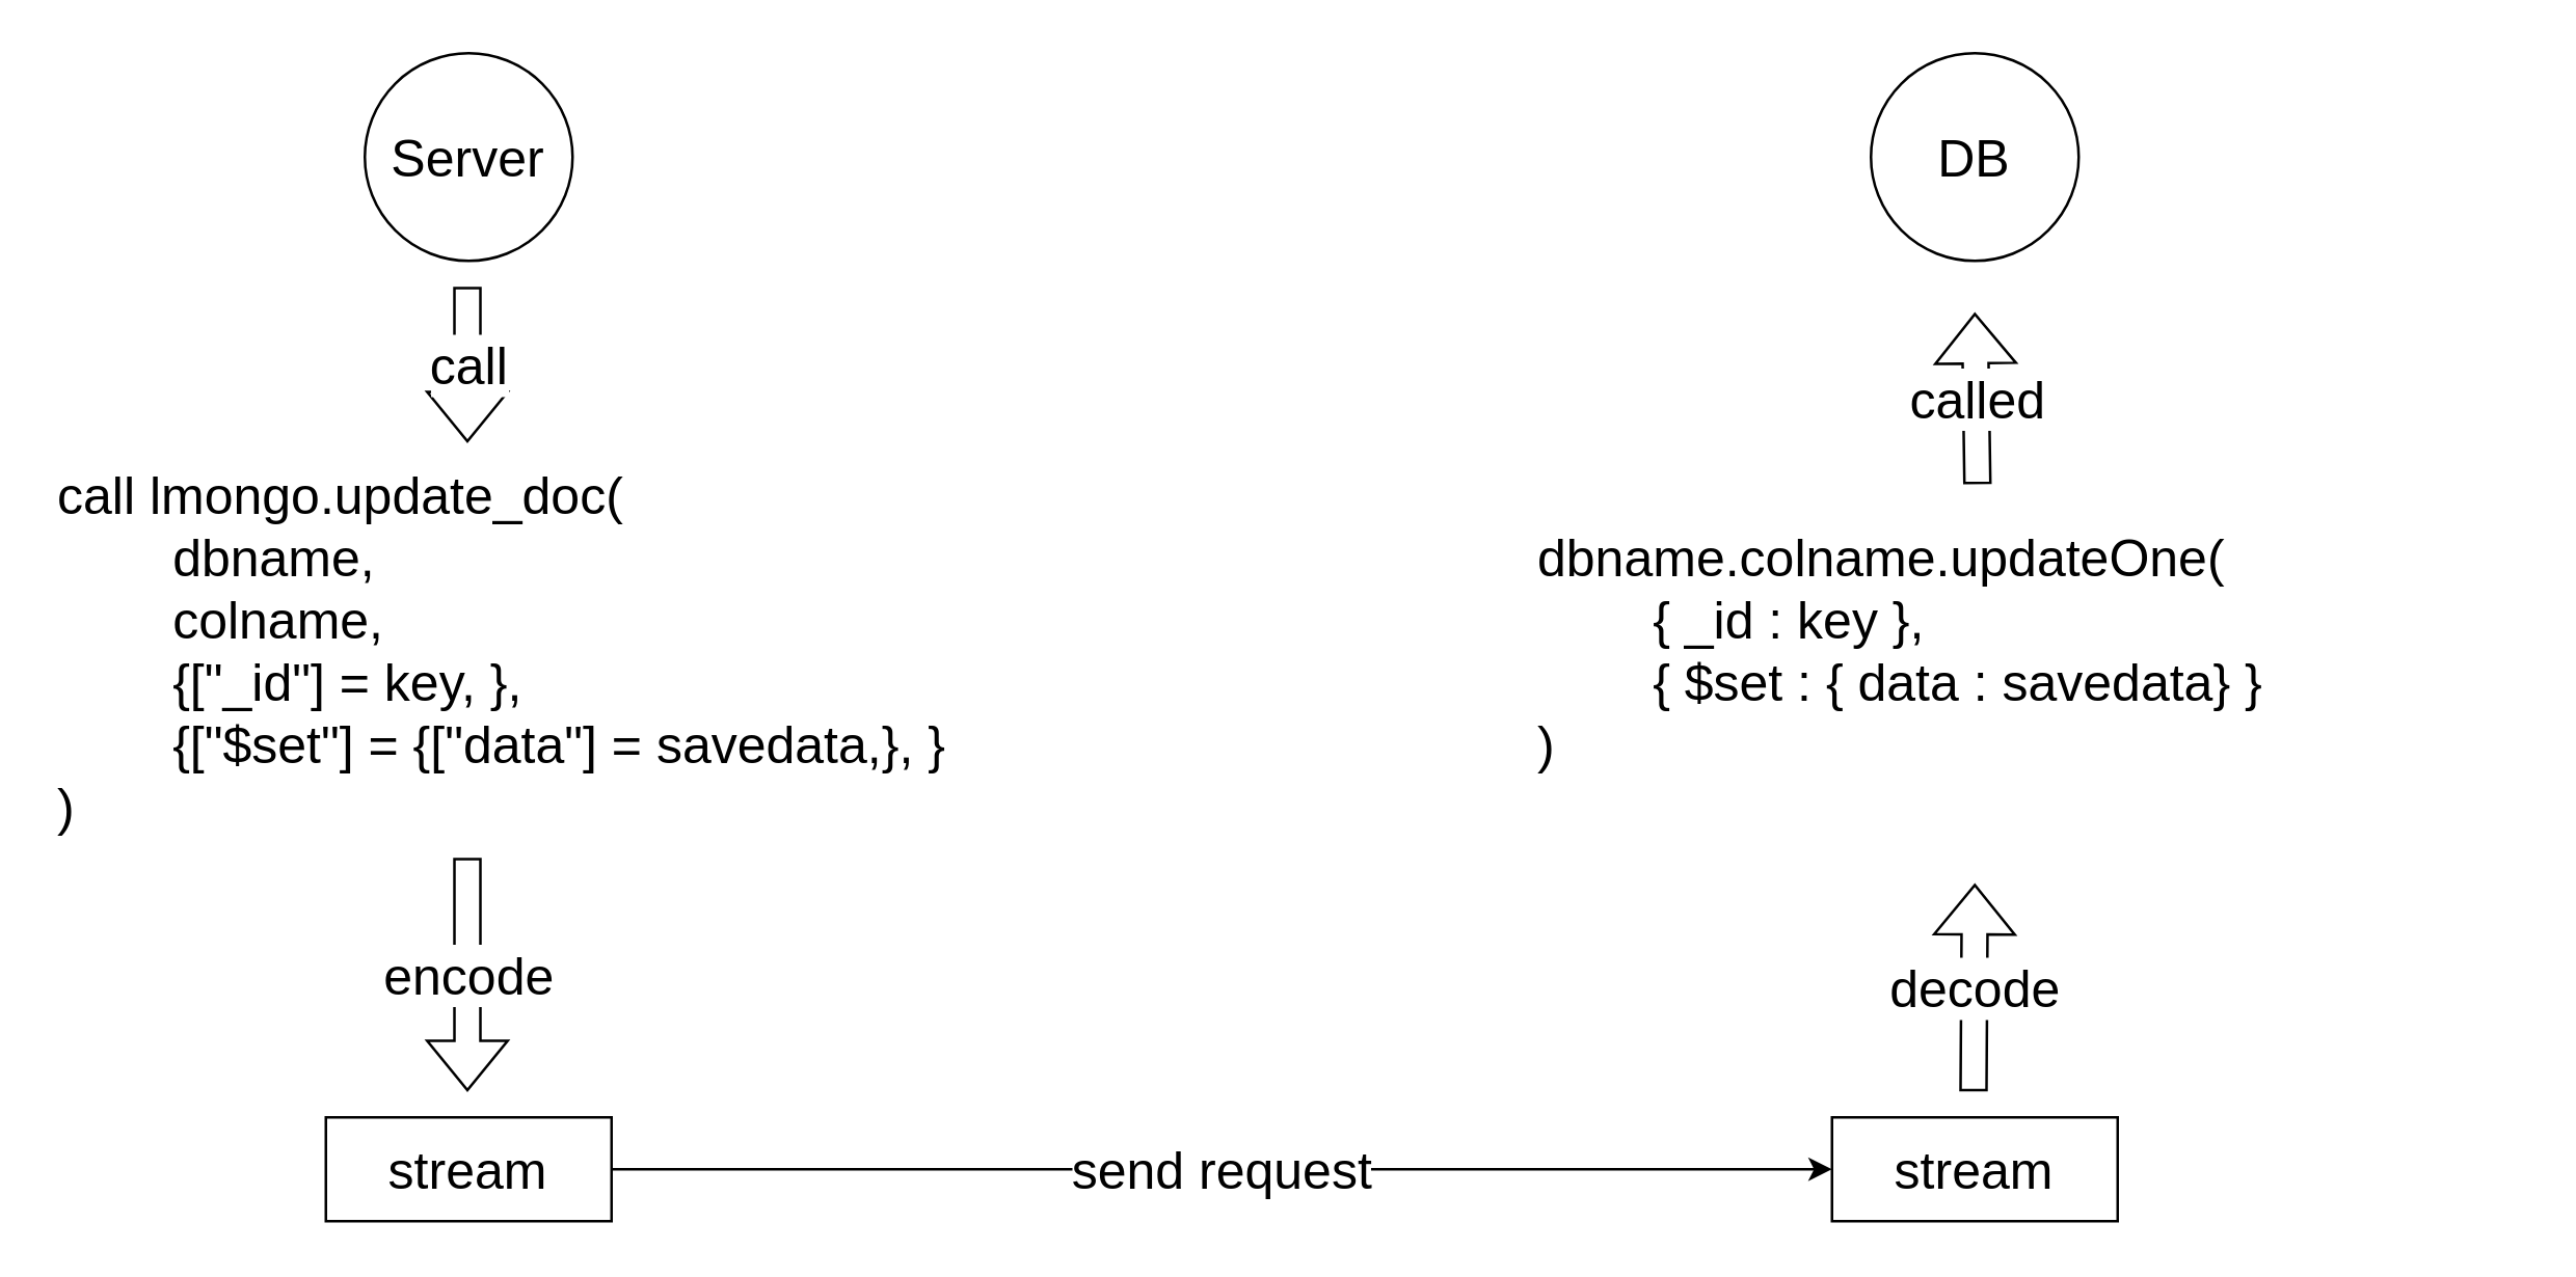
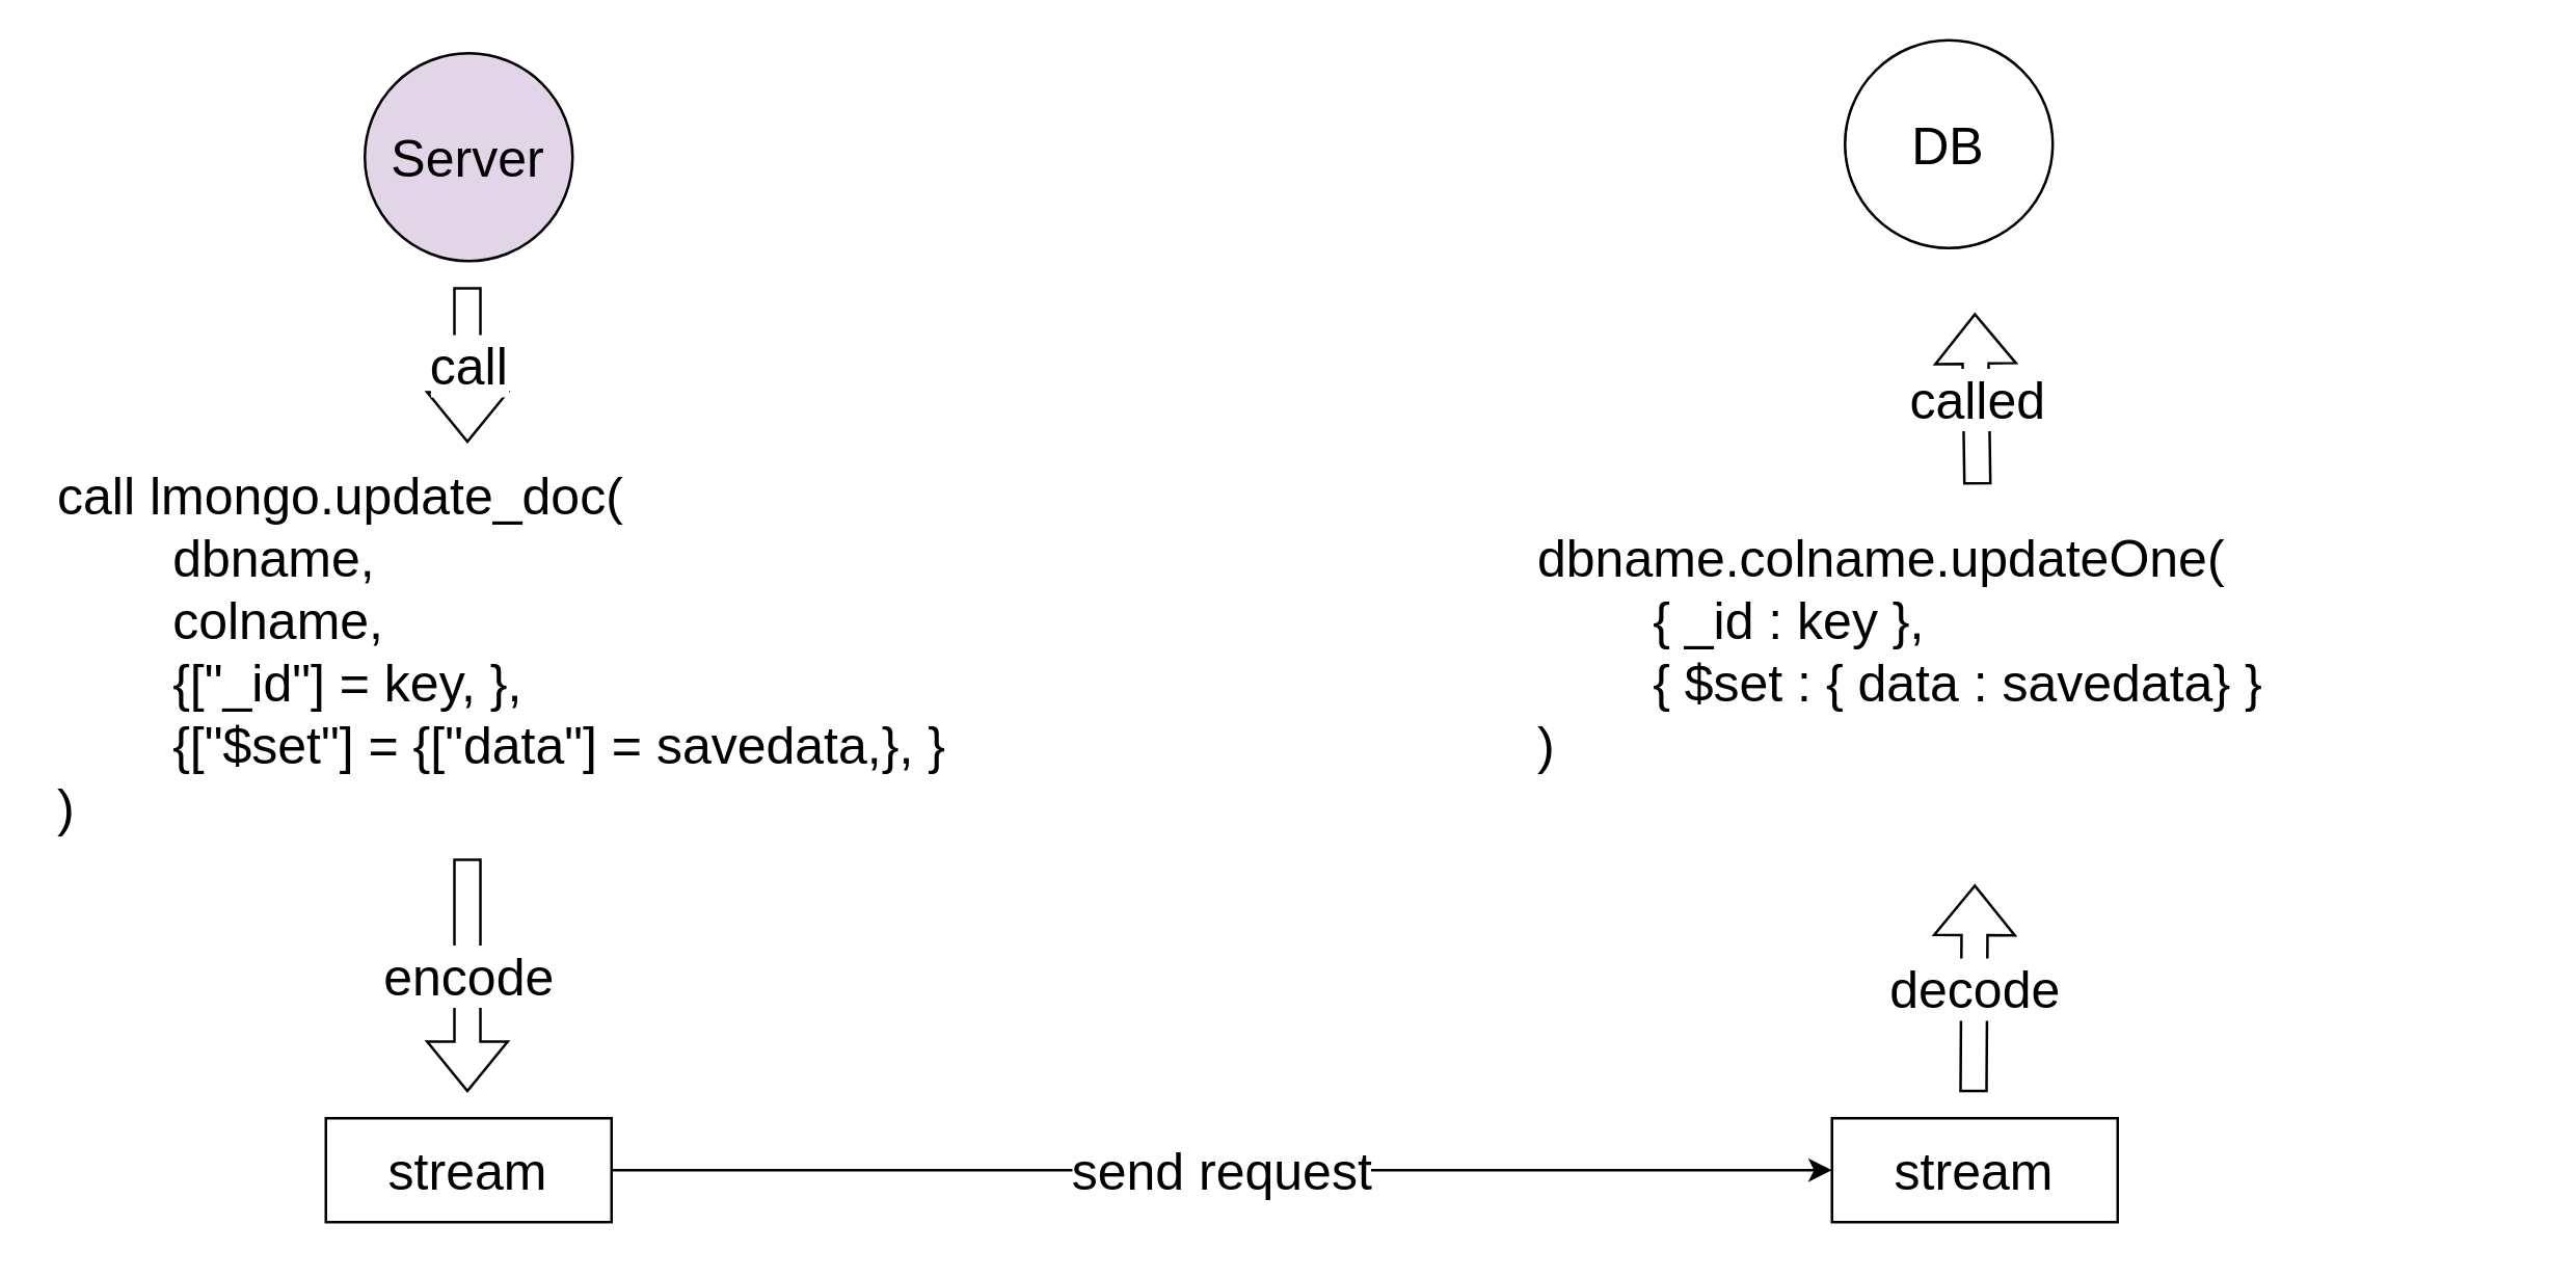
  <mxCell id="0" />
  <mxCell id="1" parent="0" />
- <mxCell id="2" value="Server" style="ellipse;whiteSpace=wrap;html=1;aspect=fixed;fontSize=20;" vertex="1" parent="1"><mxGeometry x="140" y="20" width="80" height="80" as="geometry" /></mxCell>
- <mxCell id="3" value="DB" style="ellipse;whiteSpace=wrap;html=1;aspect=fixed;fontSize=20;" vertex="1" parent="1"><mxGeometry x="720" y="20" width="80" height="80" as="geometry" /></mxCell>
+ <mxCell id="2" value="Server" style="ellipse;whiteSpace=wrap;html=1;aspect=fixed;fontSize=20;fillColor=#e1d5e7;" vertex="1" parent="1"><mxGeometry x="140" y="20" width="80" height="80" as="geometry" /></mxCell>
+ <mxCell id="3" value="DB" style="ellipse;whiteSpace=wrap;html=1;aspect=fixed;fontSize=20;" vertex="1" parent="1"><mxGeometry x="710" y="15" width="80" height="80" as="geometry" /></mxCell>
  <mxCell id="4" value="call lmongo.update_doc(&lt;br&gt;&lt;span style=&quot;white-space: pre;&quot;&gt;&#09;&lt;/span&gt;dbname, &lt;br&gt;&lt;span style=&quot;white-space: pre;&quot;&gt;&#09;&lt;/span&gt;colname, &lt;br&gt;&lt;span style=&quot;white-space: pre;&quot;&gt;&#09;&lt;/span&gt;{[&quot;_id&quot;] = key, }, &lt;br&gt;&lt;span style=&quot;white-space: pre;&quot;&gt;&#09;&lt;/span&gt;{[&quot;$set&quot;] = {[&quot;data&quot;] = savedata,}, }&lt;br&gt;)" style="text;strokeColor=none;align=left;fillColor=none;html=1;verticalAlign=middle;whiteSpace=wrap;rounded=0;fontSize=20;" vertex="1" parent="1"><mxGeometry x="20" y="190" width="380" height="120" as="geometry" /></mxCell>
  <mxCell id="5" value="call" style="shape=flexArrow;endArrow=classic;html=1;rounded=0;fontSize=20;" edge="1" parent="1"><mxGeometry width="50" height="50" relative="1" as="geometry"><mxPoint x="179.5" y="110" as="sourcePoint" /><mxPoint x="179.5" y="170" as="targetPoint" /></mxGeometry></mxCell>
  <mxCell id="6" value="encode" style="shape=flexArrow;endArrow=classic;html=1;rounded=0;fontSize=20;" edge="1" parent="1"><mxGeometry width="50" height="50" relative="1" as="geometry"><mxPoint x="179.5" y="330" as="sourcePoint" /><mxPoint x="179.5" y="420" as="targetPoint" /></mxGeometry></mxCell>
  <mxCell id="7" value="send request" style="edgeStyle=orthogonalEdgeStyle;rounded=0;orthogonalLoop=1;jettySize=auto;html=1;entryX=0;entryY=0.5;entryDx=0;entryDy=0;fontSize=20;" edge="1" parent="1" source="8" target="9"><mxGeometry relative="1" as="geometry" /></mxCell>
  <mxCell id="8" value="stream" style="rounded=0;whiteSpace=wrap;html=1;fontSize=20;" vertex="1" parent="1"><mxGeometry x="125" y="430" width="110" height="40" as="geometry" /></mxCell>
  <mxCell id="9" value="stream" style="rounded=0;whiteSpace=wrap;html=1;fontSize=20;" vertex="1" parent="1"><mxGeometry x="705" y="430" width="110" height="40" as="geometry" /></mxCell>
  <mxCell id="10" value="decode" style="shape=flexArrow;endArrow=classic;html=1;rounded=0;fontSize=20;" edge="1" parent="1"><mxGeometry width="50" height="50" relative="1" as="geometry"><mxPoint x="759.5" y="420" as="sourcePoint" /><mxPoint x="760" y="340" as="targetPoint" /><mxPoint as="offset" /></mxGeometry></mxCell>
  <mxCell id="11" value="dbname.colname.updateOne(&lt;br&gt;&lt;span style=&quot;white-space: pre;&quot;&gt;&#09;&lt;/span&gt;{ _id : key },&lt;br&gt;&lt;span style=&quot;white-space: pre;&quot;&gt;&#09;&lt;/span&gt;{ $set : { data : savedata} }&lt;br&gt;)" style="text;strokeColor=none;align=left;fillColor=none;html=1;verticalAlign=middle;whiteSpace=wrap;rounded=0;fontSize=20;" vertex="1" parent="1"><mxGeometry x="590" y="190" width="380" height="120" as="geometry" /></mxCell>
  <mxCell id="12" value="called" style="shape=flexArrow;endArrow=classic;html=1;rounded=0;fontSize=20;exitX=0.45;exitY=-0.033;exitDx=0;exitDy=0;exitPerimeter=0;" edge="1" parent="1" source="11"><mxGeometry width="50" height="50" relative="1" as="geometry"><mxPoint x="760" y="180" as="sourcePoint" /><mxPoint x="760" y="120" as="targetPoint" /></mxGeometry></mxCell>
